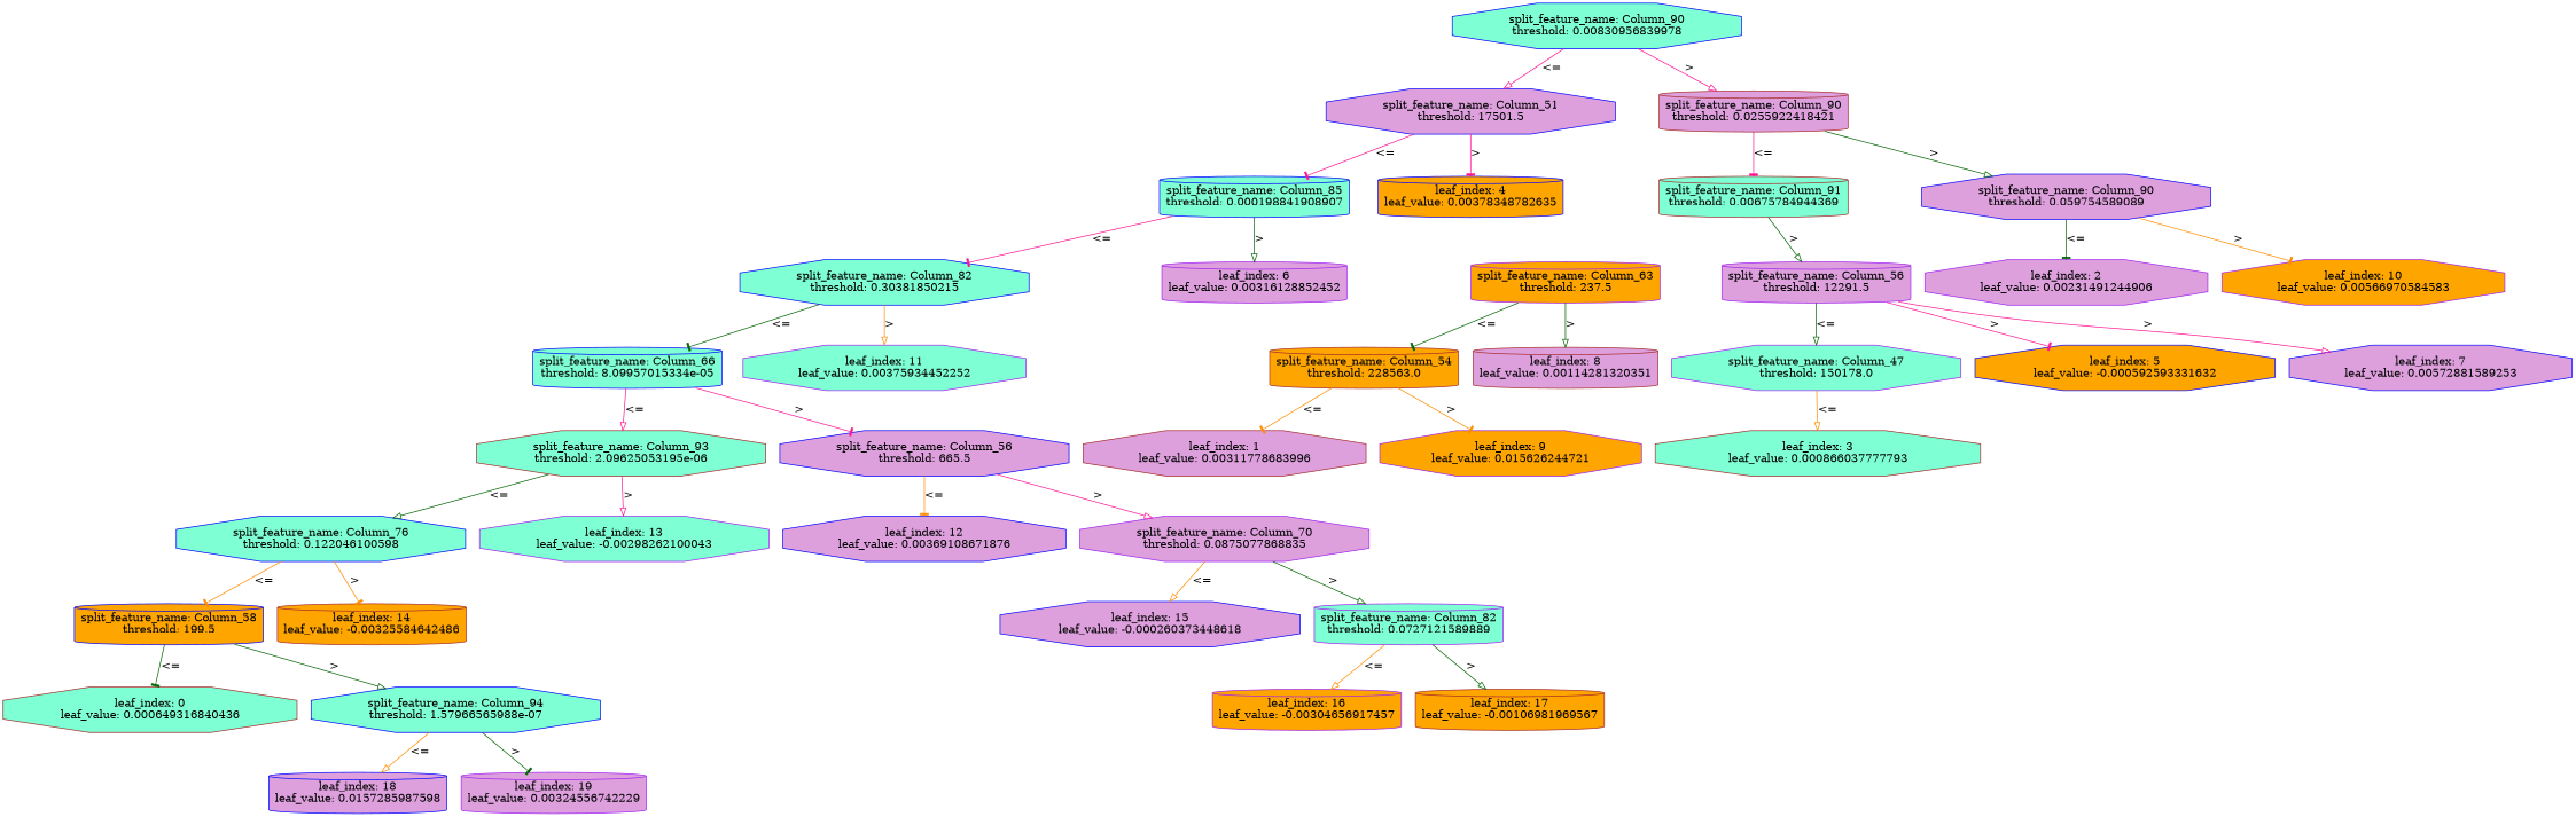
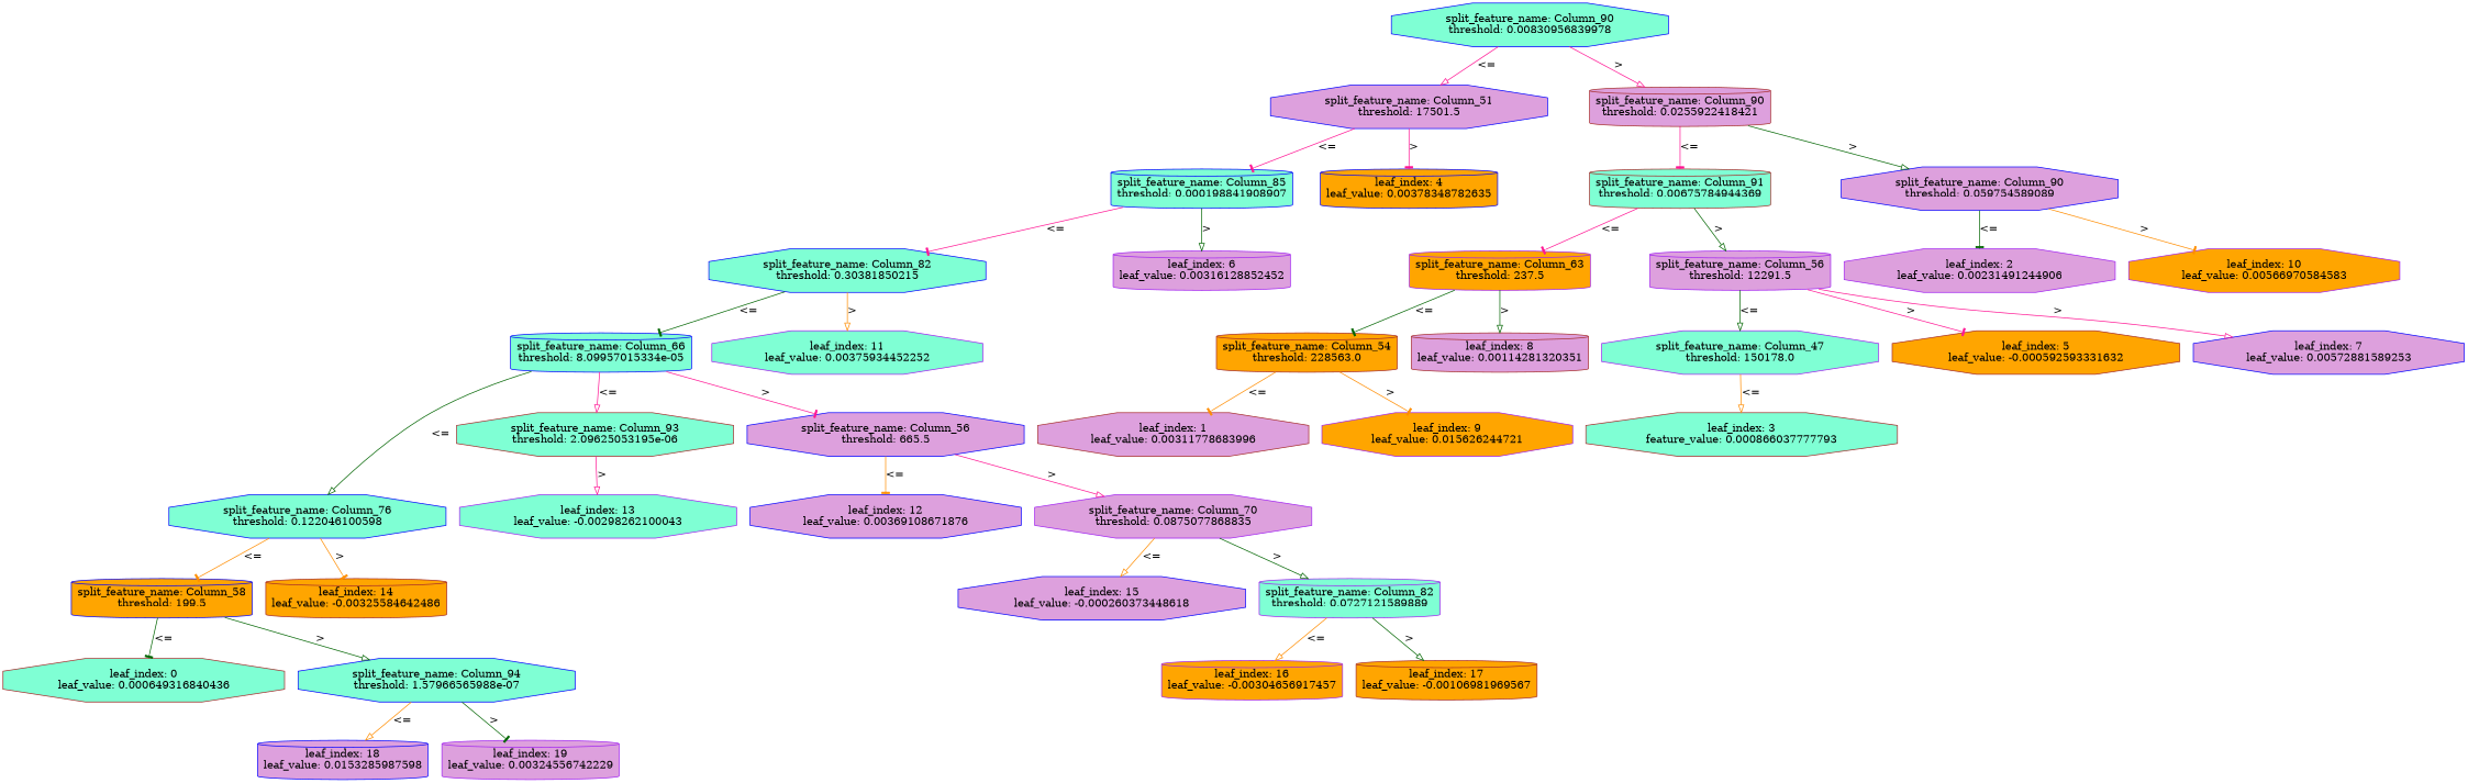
  digraph {
    node [color=blue fillcolor=plum shape=octagon style=filled]
    edge [arrowhead=onormal color=darkgreen]
    n1 [fillcolor=aquamarine label="split_feature_name: Column_90\nthreshold: 0.00830956839978"]
    n2 [label="split_feature_name: Column_51\nthreshold: 17501.5"]
    n3 [color=brown label="split_feature_name: Column_90\nthreshold: 0.0255922418421" shape=cylinder]
    n4 [fillcolor=aquamarine label="split_feature_name: Column_85\nthreshold: 0.000198841908907" shape=cylinder]
    n5 [fillcolor=orange label="leaf_index: 4\nleaf_value: 0.00378348782635" shape=cylinder]
    n6 [color=brown fillcolor=aquamarine label="split_feature_name: Column_91\nthreshold: 0.00675784944369" shape=cylinder]
    n7 [label="split_feature_name: Column_90\nthreshold: 0.059754589089"]
    n8 [fillcolor=aquamarine label="split_feature_name: Column_82\nthreshold: 0.30381850215"]
    n9 [color=purple label="leaf_index: 6\nleaf_value: 0.00316128852452" shape=cylinder]
    n10 [fillcolor=aquamarine label="split_feature_name: Column_66\nthreshold: 8.09957015334e-05" shape=cylinder]
    n11 [color=purple fillcolor=aquamarine label="leaf_index: 11\nleaf_value: 0.00375934452252"]
    n12 [color=brown fillcolor=aquamarine label="split_feature_name: Column_93\nthreshold: 2.09625053195e-06"]
    n13 [label="split_feature_name: Column_56\nthreshold: 665.5"]
    n14 [fillcolor=aquamarine label="split_feature_name: Column_76\nthreshold: 0.122046100598"]
    n15 [color=purple fillcolor=aquamarine label="leaf_index: 13\nleaf_value: -0.00298262100043"]
    n16 [label="leaf_index: 12\nleaf_value: 0.00369108671876"]
    n17 [color=purple label="split_feature_name: Column_70\nthreshold: 0.0875077868835"]
    n18 [fillcolor=orange label="split_feature_name: Column_58\nthreshold: 199.5" shape=cylinder]
    n19 [color=brown fillcolor=orange label="leaf_index: 14\nleaf_value: -0.00325584642486" shape=cylinder]
    n20 [color=brown fillcolor=aquamarine label="leaf_index: 0\nleaf_value: 0.000649316840436"]
    n21 [fillcolor=aquamarine label="split_feature_name: Column_94\nthreshold: 1.57966565988e-07"]
-   n22 [label="leaf_index: 18\nleaf_value: 0.0157285987598" shape=cylinder]
+   n22 [label="leaf_index: 18\nleaf_value: 0.0153285987598" shape=cylinder]
    n23 [color=purple label="leaf_index: 19\nleaf_value: 0.00324556742229" shape=cylinder]
    n24 [label="leaf_index: 15\nleaf_value: -0.000260373448618"]
    n25 [color=purple fillcolor=aquamarine label="split_feature_name: Column_82\nthreshold: 0.0727121589889" shape=cylinder]
    n26 [color=purple fillcolor=orange label="leaf_index: 16\nleaf_value: -0.00304656917457" shape=cylinder]
    n27 [color=brown fillcolor=orange label="leaf_index: 17\nleaf_value: -0.00106981969567" shape=cylinder]
    n28 [color=purple fillcolor=orange label="split_feature_name: Column_63\nthreshold: 237.5" shape=cylinder]
    n29 [color=purple label="split_feature_name: Column_56\nthreshold: 12291.5" shape=cylinder]
    n30 [color=purple label="leaf_index: 2\nleaf_value: 0.00231491244906"]
    n31 [color=purple fillcolor=orange label="leaf_index: 10\nleaf_value: 0.00566970584583"]
    n32 [color=brown fillcolor=orange label="split_feature_name: Column_54\nthreshold: 228563.0" shape=cylinder]
    n33 [color=brown label="leaf_index: 8\nleaf_value: 0.00114281320351" shape=cylinder]
    n34 [color=purple fillcolor=aquamarine label="split_feature_name: Column_47\nthreshold: 150178.0"]
-   n35 [fillcolor=orange label="leaf_index: 5\nleaf_value: -0.000592593331632"]
+   n35 [color=brown fillcolor=orange label="leaf_index: 5\nleaf_value: -0.000592593331632"]
    n36 [label="leaf_index: 7\nleaf_value: 0.00572881589253"]
    n37 [color=brown label="leaf_index: 1\nleaf_value: 0.00311778683996"]
    n38 [color=purple fillcolor=orange label="leaf_index: 9\nleaf_value: 0.015626244721"]
-   n39 [color=brown fillcolor=aquamarine label="leaf_index: 3\nleaf_value: 0.000866037777793"]
+   n39 [color=brown fillcolor=aquamarine label="leaf_index: 3\nfeature_value: 0.000866037777793"]
    n1 -> n2 [color=deeppink label="<="]
    n1 -> n3 [color=deeppink label=">"]
    n2 -> n4 [arrowhead=tee color=deeppink label="<="]
    n2 -> n5 [arrowhead=tee color=deeppink label=">"]
    n3 -> n6 [arrowhead=tee color=deeppink label="<="]
    n3 -> n7 [label=">"]
    n4 -> n8 [arrowhead=tee color=deeppink label="<="]
    n4 -> n9 [label=">"]
+   n6 -> n28 [arrowhead=tee color=deeppink label="<="]
    n6 -> n29 [label=">"]
    n7 -> n30 [arrowhead=tee label="<="]
    n7 -> n31 [arrowhead=tee color=darkorange label=">"]
    n8 -> n10 [arrowhead=tee label="<="]
    n8 -> n11 [color=darkorange label=">"]
    n10 -> n12 [color=deeppink label="<="]
    n10 -> n13 [arrowhead=tee color=deeppink label=">"]
-   n12 -> n14 [label="<="]
+   n10 -> n14 [label="<="]
    n12 -> n15 [color=deeppink label=">"]
    n13 -> n16 [arrowhead=tee color=darkorange label="<="]
    n13 -> n17 [color=deeppink label=">"]
    n14 -> n18 [arrowhead=tee color=darkorange label="<="]
    n14 -> n19 [arrowhead=tee color=darkorange label=">"]
    n17 -> n24 [color=darkorange label="<="]
    n17 -> n25 [label=">"]
    n18 -> n20 [arrowhead=tee label="<="]
    n18 -> n21 [label=">"]
    n21 -> n22 [color=darkorange label="<="]
    n21 -> n23 [arrowhead=tee label=">"]
    n25 -> n26 [color=darkorange label="<="]
    n25 -> n27 [label=">"]
    n28 -> n32 [arrowhead=tee label="<="]
    n28 -> n33 [label=">"]
    n29 -> n34 [label="<="]
    n29 -> n35 [arrowhead=tee color=deeppink label=">"]
    n29 -> n36 [color=deeppink label=">"]
    n32 -> n37 [arrowhead=tee color=darkorange label="<="]
    n32 -> n38 [arrowhead=tee color=darkorange label=">"]
    n34 -> n39 [color=darkorange label="<="]
  }
